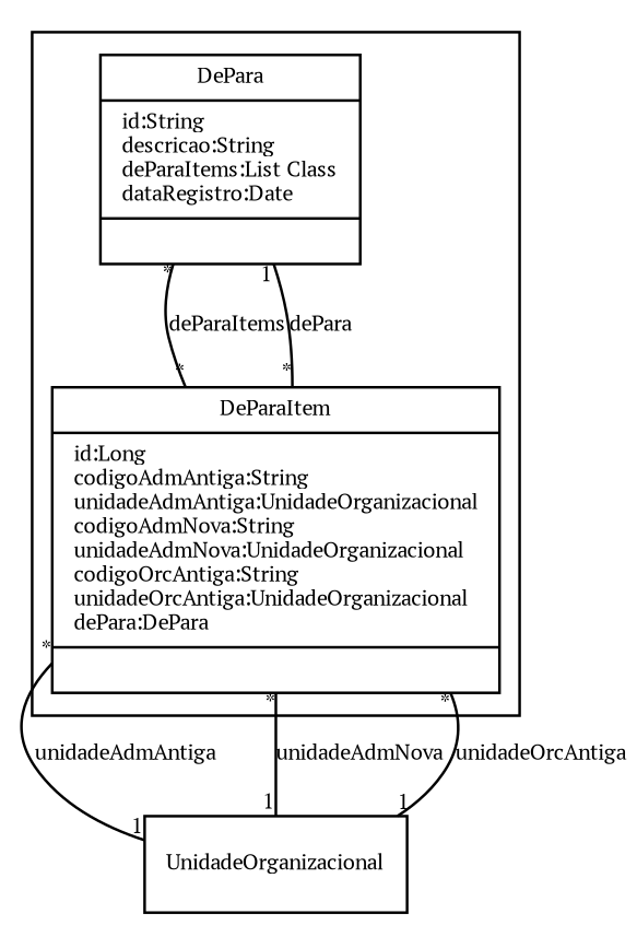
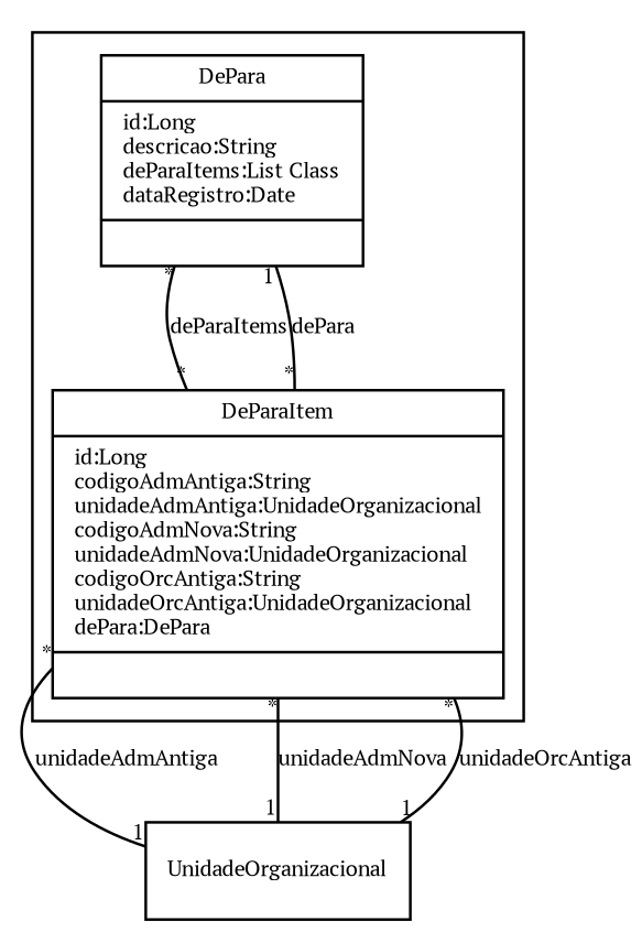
  digraph {
    fontname="PT Serif"
    fontsize=8
    node [fontname="PT Serif" fontsize=8 shape=record]
    edge [arrowhead=none fontname="PT Serif" fontsize=8 headlabel=1 taillabel="*"]
-   n1 [label="{DePara|id:String\ldescricao:String\ldeParaItems:List Class\ldataRegistro:Date\l|\l}"]
+   n1 [label="{DePara|id:Long\ldescricao:String\ldeParaItems:List Class\ldataRegistro:Date\l|\l}"]
    n2 [label="{DeParaItem|id:Long\lcodigoAdmAntiga:String\lunidadeAdmAntiga:UnidadeOrganizacional\lcodigoAdmNova:String\lunidadeAdmNova:UnidadeOrganizacional\lcodigoOrcAntiga:String\lunidadeOrcAntiga:UnidadeOrganizacional\ldePara:DePara\l|\l}"]
    UnidadeOrganizacional
    subgraph cluster_1 {
      n1
      n2
    }
    n1 -> n2 [headlabel="*" label=deParaItems]
    n2 -> n1 [label=dePara]
    n2 -> UnidadeOrganizacional [label=unidadeAdmAntiga]
    n2 -> UnidadeOrganizacional [label=unidadeAdmNova]
    n2 -> UnidadeOrganizacional [label=unidadeOrcAntiga]
  }
